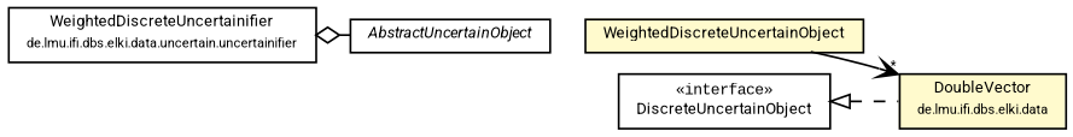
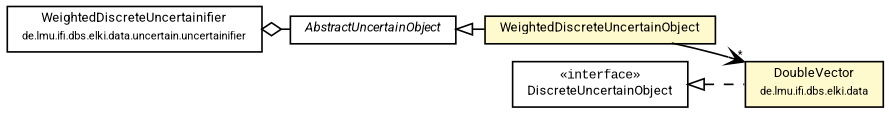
  digraph {
    fontname="Liberation Mono"
    nodesep=0.15
    rankdir=LR
    ranksep=0.25
    node [fontcolor=black fontname="Liberation Mono" fontsize=8 margin=0 shape=plaintext]
    edge [color=black fontname="Liberation Mono" fontsize=7 labelfontname=Roboto labelfontsize=7 arrowtail=empty dir=back]
    n1 [height=0 label=<<table title="de.lmu.ifi.dbs.elki.data.DoubleVector" border="0" cellborder="1" cellspacing="0" cellpadding="2" bgcolor="LemonChiffon" href="../DoubleVector.html" target="_parent"> 		<tr><td><table border="0" cellspacing="0" cellpadding="1"> 		<tr><td align="center" balign="center"> <font face="Roboto">DoubleVector</font> </td></tr> 		<tr><td align="center" balign="center"> <font face="Roboto" point-size="7.0">de.lmu.ifi.dbs.elki.data</font> </td></tr> 		</table></td></tr> 		</table>> width=0]
    n2 [height=0 label=<<table title="de.lmu.ifi.dbs.elki.data.uncertain.WeightedDiscreteUncertainObject" border="0" cellborder="1" cellspacing="0" cellpadding="2" bgcolor="lemonChiffon" href="WeightedDiscreteUncertainObject.html" target="_parent"> 		<tr><td><table border="0" cellspacing="0" cellpadding="1"> 		<tr><td align="center" balign="center"> <font face="Roboto">WeightedDiscreteUncertainObject</font> </td></tr> 		</table></td></tr> 		</table>> width=0]
    n3 [height=0 label=<<table title="de.lmu.ifi.dbs.elki.data.uncertain.AbstractUncertainObject" border="0" cellborder="1" cellspacing="0" cellpadding="2" href="AbstractUncertainObject.html" target="_parent"> 		<tr><td><table border="0" cellspacing="0" cellpadding="1"> 		<tr><td align="center" balign="center"> <font face="Roboto"><i>AbstractUncertainObject</i></font> </td></tr> 		</table></td></tr> 		</table>> width=0]
    n4 [height=0 label=<<table title="de.lmu.ifi.dbs.elki.data.uncertain.uncertainifier.WeightedDiscreteUncertainifier" border="0" cellborder="1" cellspacing="0" cellpadding="2" href="uncertainifier/WeightedDiscreteUncertainifier.html" target="_parent"> 		<tr><td><table border="0" cellspacing="0" cellpadding="1"> 		<tr><td align="center" balign="center"> <font face="Roboto">WeightedDiscreteUncertainifier</font> </td></tr> 		<tr><td align="center" balign="center"> <font face="Roboto" point-size="7.0">de.lmu.ifi.dbs.elki.data.uncertain.uncertainifier</font> </td></tr> 		</table></td></tr> 		</table>> width=0]
    n5 [height=0 label=<<table title="de.lmu.ifi.dbs.elki.data.uncertain.DiscreteUncertainObject" border="0" cellborder="1" cellspacing="0" cellpadding="2" href="DiscreteUncertainObject.html" target="_parent"> 		<tr><td><table border="0" cellspacing="0" cellpadding="1"> 		<tr><td align="center" balign="center"> &#171;interface&#187; </td></tr> 		<tr><td align="center" balign="center"> <font face="Roboto">DiscreteUncertainObject</font> </td></tr> 		</table></td></tr> 		</table>> width=0]
    n2 -> n1 [arrowhead=open headlabel="*" weight=1 arrowtail="" dir=""]
+   n3 -> n2 [weight=10]
    n4 -> n3 [arrowhead=none arrowtail=ediamond weight=4]
    n5 -> n1 [style=dashed weight=9]
  }
